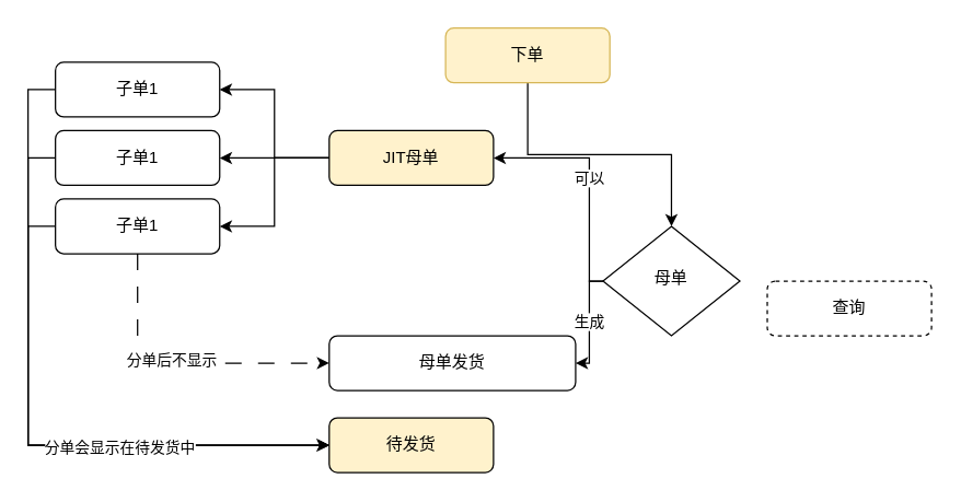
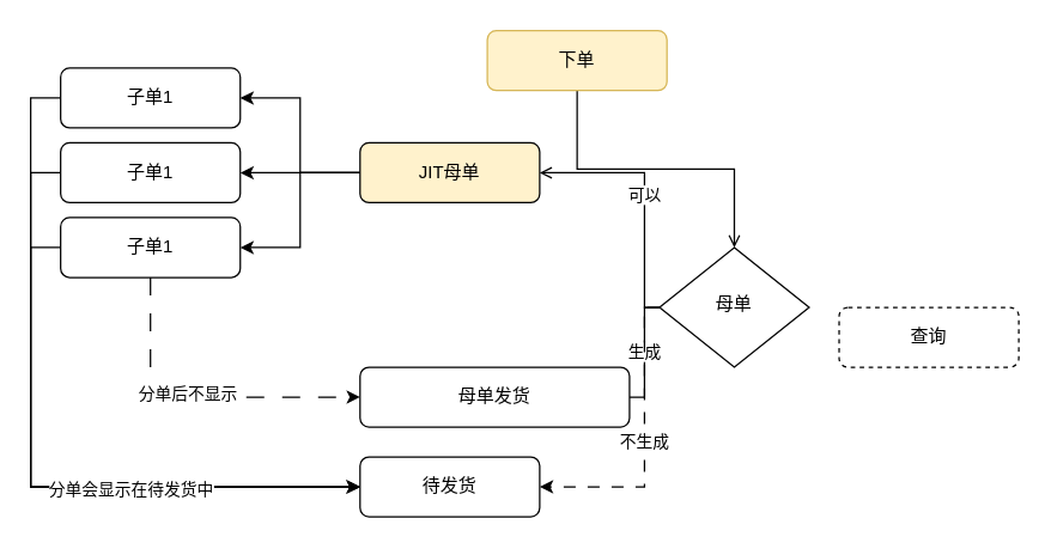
  <mxCell id="0" />
  <mxCell id="1" parent="0" />
- <mxCell id="2" style="edgeStyle=orthogonalEdgeStyle;rounded=0;orthogonalLoop=1;jettySize=auto;html=1;exitX=0.5;exitY=1;exitDx=0;exitDy=0;" edge="1" parent="1" source="3" target="7"><mxGeometry relative="1" as="geometry" /></mxCell>
+ <mxCell id="2" style="edgeStyle=orthogonalEdgeStyle;rounded=0;orthogonalLoop=1;jettySize=auto;html=1;exitX=0.5;exitY=1;exitDx=0;exitDy=0;endArrow=open;" edge="1" parent="1" source="3" target="7"><mxGeometry relative="1" as="geometry" /></mxCell>
  <mxCell id="3" value="下单" style="rounded=1;whiteSpace=wrap;html=1;fontSize=12;glass=0;strokeWidth=1;shadow=0;fillColor=#fff2cc;strokeColor=#d6b656;" vertex="1" parent="1"><mxGeometry x="325" y="20" width="120" height="40" as="geometry" /></mxCell>
- <mxCell id="4" value="可以" style="edgeStyle=orthogonalEdgeStyle;rounded=0;orthogonalLoop=1;jettySize=auto;html=1;exitX=0;exitY=0.5;exitDx=0;exitDy=0;entryX=1;entryY=0.5;entryDx=0;entryDy=0;" edge="1" parent="1" source="7" target="11"><mxGeometry relative="1" as="geometry"><Array as="points"><mxPoint x="430" y="115" /></Array></mxGeometry></mxCell>
- <mxCell id="5" value="生成" style="edgeStyle=orthogonalEdgeStyle;rounded=0;orthogonalLoop=1;jettySize=auto;html=1;exitX=0;exitY=0.5;exitDx=0;exitDy=0;entryX=1;entryY=0.5;entryDx=0;entryDy=0;" edge="1" parent="1" source="7" target="13"><mxGeometry relative="1" as="geometry"><Array as="points"><mxPoint x="430" y="265" /></Array></mxGeometry></mxCell>
+ <mxCell id="4" value="可以" style="edgeStyle=orthogonalEdgeStyle;rounded=0;orthogonalLoop=1;jettySize=auto;html=1;exitX=0;exitY=0.5;exitDx=0;exitDy=0;entryX=1;entryY=0.5;entryDx=0;entryDy=0;endArrow=open;" edge="1" parent="1" source="7" target="11"><mxGeometry relative="1" as="geometry"><Array as="points"><mxPoint x="430" y="115" /></Array></mxGeometry></mxCell>
+ <mxCell id="5" value="生成" style="edgeStyle=orthogonalEdgeStyle;rounded=0;orthogonalLoop=1;jettySize=auto;html=1;exitX=0;exitY=0.5;exitDx=0;exitDy=0;entryX=1;entryY=0.5;entryDx=0;entryDy=0;endArrow=none;" edge="1" parent="1" source="7" target="13"><mxGeometry relative="1" as="geometry"><Array as="points"><mxPoint x="430" y="265" /></Array></mxGeometry></mxCell>
+ <mxCell id="6" value="不生成" style="edgeStyle=orthogonalEdgeStyle;rounded=0;orthogonalLoop=1;jettySize=auto;html=1;exitX=0;exitY=0.5;exitDx=0;exitDy=0;entryX=1;entryY=0.5;entryDx=0;entryDy=0;dashed=1;dashPattern=8 8;" edge="1" parent="1" source="7" target="14"><mxGeometry relative="1" as="geometry"><Array as="points"><mxPoint x="430" y="325" /></Array></mxGeometry></mxCell>
  <mxCell id="7" value="母单" style="rhombus;whiteSpace=wrap;html=1;shadow=0;fontFamily=Helvetica;fontSize=12;align=center;strokeWidth=1;spacing=6;spacingTop=-4;" vertex="1" parent="1"><mxGeometry x="440" y="165" width="100" height="80" as="geometry" /></mxCell>
  <mxCell id="8" style="edgeStyle=orthogonalEdgeStyle;rounded=0;orthogonalLoop=1;jettySize=auto;html=1;exitX=0;exitY=0.5;exitDx=0;exitDy=0;entryX=1;entryY=0.5;entryDx=0;entryDy=0;" edge="1" parent="1" source="11" target="16"><mxGeometry relative="1" as="geometry" /></mxCell>
  <mxCell id="9" style="edgeStyle=orthogonalEdgeStyle;rounded=0;orthogonalLoop=1;jettySize=auto;html=1;exitX=0;exitY=0.5;exitDx=0;exitDy=0;entryX=1;entryY=0.5;entryDx=0;entryDy=0;" edge="1" parent="1" source="11" target="18"><mxGeometry relative="1" as="geometry"><Array as="points"><mxPoint x="160" y="115" /></Array></mxGeometry></mxCell>
  <mxCell id="10" style="edgeStyle=orthogonalEdgeStyle;rounded=0;orthogonalLoop=1;jettySize=auto;html=1;exitX=0;exitY=0.5;exitDx=0;exitDy=0;entryX=1;entryY=0.5;entryDx=0;entryDy=0;" edge="1" parent="1" source="11" target="23"><mxGeometry relative="1" as="geometry" /></mxCell>
  <mxCell id="11" value="JIT母单" style="rounded=1;whiteSpace=wrap;html=1;fontSize=12;glass=0;strokeWidth=1;shadow=0;fillColor=#fff2cc;" vertex="1" parent="1"><mxGeometry x="240" y="95" width="120" height="40" as="geometry" /></mxCell>
  <mxCell id="12" value="查询" style="rounded=1;whiteSpace=wrap;html=1;fontSize=12;glass=0;strokeWidth=1;shadow=0;dashed=1;" vertex="1" parent="1"><mxGeometry x="560" y="205" width="120" height="40" as="geometry" /></mxCell>
  <mxCell id="13" value="母单发货" style="rounded=1;whiteSpace=wrap;html=1;fontSize=12;glass=0;strokeWidth=1;shadow=0;" vertex="1" parent="1"><mxGeometry x="240" y="245" width="180" height="40" as="geometry" /></mxCell>
- <mxCell id="14" value="待发货" style="rounded=1;whiteSpace=wrap;html=1;fontSize=12;glass=0;strokeWidth=1;shadow=0;fillColor=#fff2cc;" vertex="1" parent="1"><mxGeometry x="240" y="305" width="120" height="40" as="geometry" /></mxCell>
+ <mxCell id="14" value="待发货" style="rounded=1;whiteSpace=wrap;html=1;fontSize=12;glass=0;strokeWidth=1;shadow=0;" vertex="1" parent="1"><mxGeometry x="240" y="305" width="120" height="40" as="geometry" /></mxCell>
  <mxCell id="15" style="edgeStyle=orthogonalEdgeStyle;rounded=0;orthogonalLoop=1;jettySize=auto;html=1;exitX=0;exitY=0.5;exitDx=0;exitDy=0;entryX=0;entryY=0.5;entryDx=0;entryDy=0;" edge="1" parent="1" source="16" target="14"><mxGeometry relative="1" as="geometry" /></mxCell>
  <mxCell id="16" value="子单1" style="rounded=1;whiteSpace=wrap;html=1;fontSize=12;glass=0;strokeWidth=1;shadow=0;" vertex="1" parent="1"><mxGeometry x="40" y="45" width="120" height="40" as="geometry" /></mxCell>
  <mxCell id="17" style="edgeStyle=orthogonalEdgeStyle;rounded=0;orthogonalLoop=1;jettySize=auto;html=1;exitX=0;exitY=0.5;exitDx=0;exitDy=0;" edge="1" parent="1" source="18"><mxGeometry relative="1" as="geometry"><mxPoint x="240" y="325" as="targetPoint" /><Array as="points"><mxPoint x="20" y="115" /><mxPoint x="20" y="325" /></Array></mxGeometry></mxCell>
  <mxCell id="18" value="子单1" style="rounded=1;whiteSpace=wrap;html=1;fontSize=12;glass=0;strokeWidth=1;shadow=0;" vertex="1" parent="1"><mxGeometry x="40" y="95" width="120" height="40" as="geometry" /></mxCell>
  <mxCell id="19" style="edgeStyle=orthogonalEdgeStyle;rounded=0;orthogonalLoop=1;jettySize=auto;html=1;exitX=0;exitY=0.5;exitDx=0;exitDy=0;entryX=0;entryY=0.5;entryDx=0;entryDy=0;" edge="1" parent="1" source="23" target="14"><mxGeometry relative="1" as="geometry" /></mxCell>
  <mxCell id="20" value="分单会显示在待发货中" style="edgeLabel;html=1;align=center;verticalAlign=middle;resizable=0;points=[];" vertex="1" connectable="0" parent="19"><mxGeometry x="0.228" y="-1" relative="1" as="geometry"><mxPoint as="offset" /></mxGeometry></mxCell>
  <mxCell id="21" style="edgeStyle=orthogonalEdgeStyle;rounded=0;orthogonalLoop=1;jettySize=auto;html=1;exitX=0.5;exitY=1;exitDx=0;exitDy=0;entryX=0;entryY=0.5;entryDx=0;entryDy=0;dashed=1;dashPattern=12 12;" edge="1" parent="1" source="23" target="13"><mxGeometry relative="1" as="geometry" /></mxCell>
  <mxCell id="22" value="分单后不显示" style="edgeLabel;html=1;align=center;verticalAlign=middle;resizable=0;points=[];" vertex="1" connectable="0" parent="21"><mxGeometry x="-0.058" y="3" relative="1" as="geometry"><mxPoint as="offset" /></mxGeometry></mxCell>
  <mxCell id="23" value="子单1" style="rounded=1;whiteSpace=wrap;html=1;fontSize=12;glass=0;strokeWidth=1;shadow=0;" vertex="1" parent="1"><mxGeometry x="40" y="145" width="120" height="40" as="geometry" /></mxCell>
